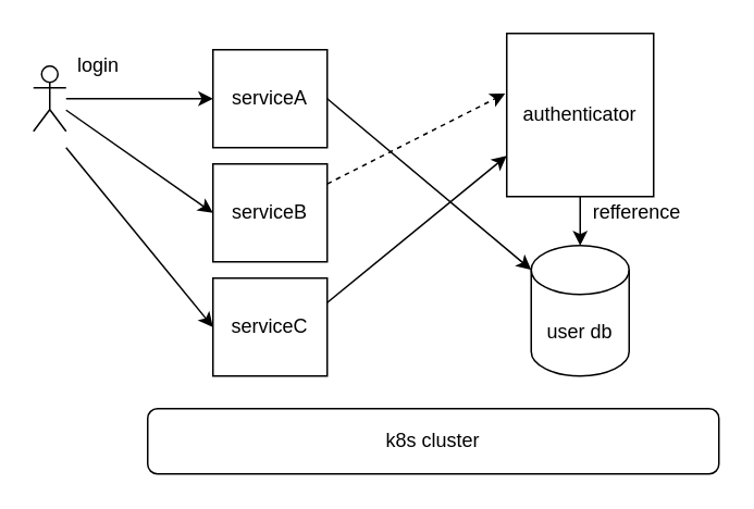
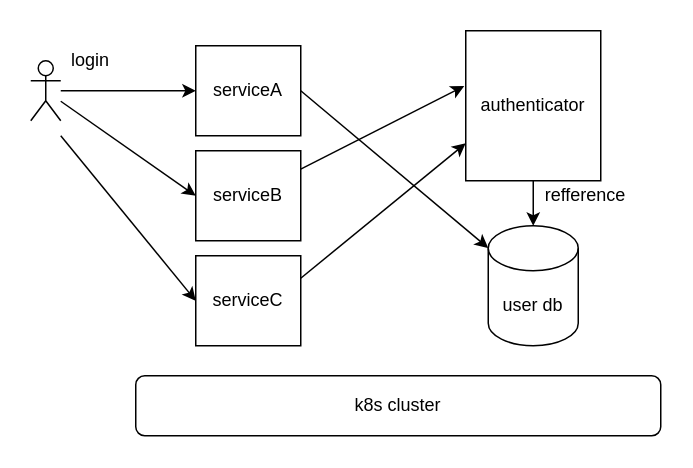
  <mxCell id="0" />
  <mxCell id="1" parent="0" />
  <mxCell id="2" value="k8s cluster" style="rounded=1;whiteSpace=wrap;html=1;" parent="1" vertex="1"><mxGeometry x="90" y="250" width="350" height="40" as="geometry" /></mxCell>
  <mxCell id="3" value="serviceA" style="rounded=0;whiteSpace=wrap;html=1;" parent="1" vertex="1"><mxGeometry x="130" y="30" width="70" height="60" as="geometry" /></mxCell>
  <mxCell id="4" value="user db" style="shape=cylinder3;whiteSpace=wrap;html=1;boundedLbl=1;backgroundOutline=1;size=15;" parent="1" vertex="1"><mxGeometry x="325" y="150" width="60" height="80" as="geometry" /></mxCell>
  <mxCell id="5" value="authenticator" style="rounded=0;whiteSpace=wrap;html=1;" parent="1" vertex="1"><mxGeometry x="310" y="20" width="90" height="100" as="geometry" /></mxCell>
  <mxCell id="6" value="" style="endArrow=classic;html=1;exitX=1;exitY=0.5;exitDx=0;exitDy=0;" parent="1" source="3" target="4" edge="1"><mxGeometry width="50" height="50" relative="1" as="geometry"><mxPoint x="340" y="140" as="sourcePoint" /><mxPoint x="390" y="90" as="targetPoint" /></mxGeometry></mxCell>
  <mxCell id="7" value="" style="shape=umlActor;verticalLabelPosition=bottom;verticalAlign=top;html=1;outlineConnect=0;" parent="1" vertex="1"><mxGeometry x="20" y="40" width="20" height="40" as="geometry" /></mxCell>
  <mxCell id="8" value="" style="endArrow=classic;html=1;entryX=0;entryY=0.5;entryDx=0;entryDy=0;" parent="1" target="3" edge="1" source="7"><mxGeometry width="50" height="50" relative="1" as="geometry"><mxPoint x="150" y="-60" as="sourcePoint" /><mxPoint x="90" y="60" as="targetPoint" /></mxGeometry></mxCell>
  <mxCell id="9" value="serviceB" style="rounded=0;whiteSpace=wrap;html=1;" vertex="1" parent="1"><mxGeometry x="130" y="100" width="70" height="60" as="geometry" /></mxCell>
  <mxCell id="10" value="serviceC" style="rounded=0;whiteSpace=wrap;html=1;" vertex="1" parent="1"><mxGeometry x="130" y="170" width="70" height="60" as="geometry" /></mxCell>
- <mxCell id="11" value="" style="endArrow=classic;html=1;entryX=-0.011;entryY=0.369;entryDx=0;entryDy=0;entryPerimeter=0;dashed=1;" edge="1" parent="1" source="9" target="5"><mxGeometry width="50" height="50" relative="1" as="geometry"><mxPoint x="200" y="70" as="sourcePoint" /><mxPoint x="330" y="80" as="targetPoint" /></mxGeometry></mxCell>
+ <mxCell id="11" value="" style="endArrow=classic;html=1;entryX=-0.011;entryY=0.369;entryDx=0;entryDy=0;entryPerimeter=0;" edge="1" parent="1" source="9" target="5"><mxGeometry width="50" height="50" relative="1" as="geometry"><mxPoint x="200" y="70" as="sourcePoint" /><mxPoint x="330" y="80" as="targetPoint" /></mxGeometry></mxCell>
  <mxCell id="12" value="" style="endArrow=classic;html=1;entryX=0;entryY=0.75;entryDx=0;entryDy=0;exitX=1;exitY=0.25;exitDx=0;exitDy=0;" edge="1" parent="1" source="10" target="5"><mxGeometry width="50" height="50" relative="1" as="geometry"><mxPoint x="200" y="131.562" as="sourcePoint" /><mxPoint x="320" y="95" as="targetPoint" /></mxGeometry></mxCell>
  <mxCell id="13" value="login" style="text;html=1;strokeColor=none;fillColor=none;align=center;verticalAlign=middle;whiteSpace=wrap;rounded=0;" vertex="1" parent="1"><mxGeometry x="40" y="30" width="40" height="20" as="geometry" /></mxCell>
  <mxCell id="14" value="" style="endArrow=classic;html=1;entryX=0.5;entryY=0;entryDx=0;entryDy=0;entryPerimeter=0;" edge="1" parent="1" source="5" target="4"><mxGeometry width="50" height="50" relative="1" as="geometry"><mxPoint x="210" y="180" as="sourcePoint" /><mxPoint x="260" y="130" as="targetPoint" /></mxGeometry></mxCell>
  <mxCell id="15" value="refference" style="text;html=1;strokeColor=none;fillColor=none;align=center;verticalAlign=middle;whiteSpace=wrap;rounded=0;" vertex="1" parent="1"><mxGeometry x="370" y="120" width="40" height="20" as="geometry" /></mxCell>
  <mxCell id="16" value="" style="endArrow=classic;html=1;entryX=0;entryY=0.5;entryDx=0;entryDy=0;" edge="1" parent="1" source="7" target="9"><mxGeometry width="50" height="50" relative="1" as="geometry"><mxPoint x="50" y="70" as="sourcePoint" /><mxPoint x="100" y="70" as="targetPoint" /></mxGeometry></mxCell>
  <mxCell id="17" value="" style="endArrow=classic;html=1;entryX=0;entryY=0.5;entryDx=0;entryDy=0;" edge="1" parent="1" target="10"><mxGeometry width="50" height="50" relative="1" as="geometry"><mxPoint x="40" y="90" as="sourcePoint" /><mxPoint x="120" y="160" as="targetPoint" /></mxGeometry></mxCell>
